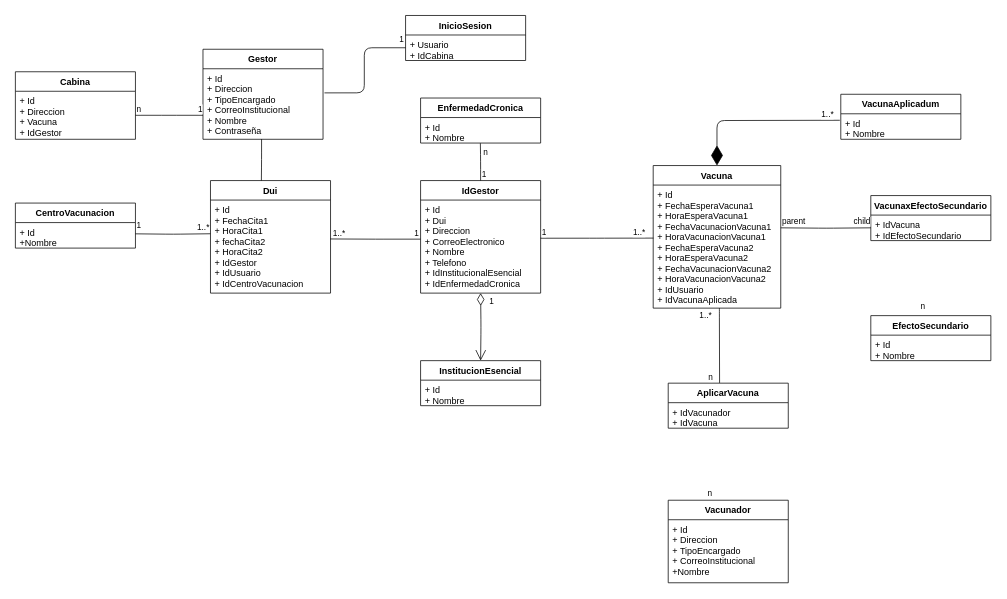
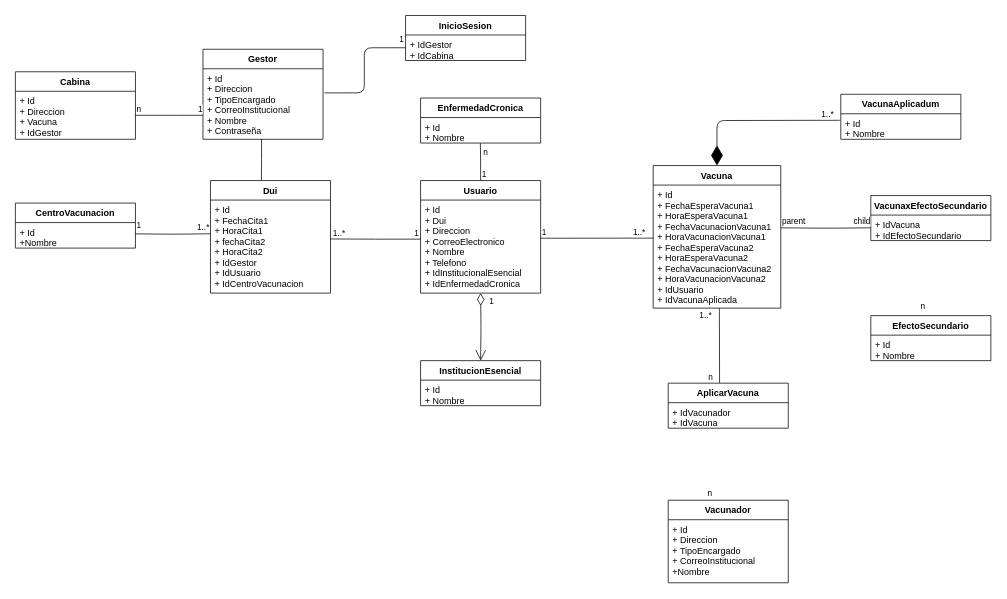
  <mxCell id="0" />
  <mxCell id="1" parent="0" />
  <mxCell id="2" value="InicioSesion" style="swimlane;fontStyle=1;align=center;verticalAlign=top;childLayout=stackLayout;horizontal=1;startSize=26;horizontalStack=0;resizeParent=1;resizeParentMax=0;resizeLast=0;collapsible=1;marginBottom=0;" vertex="1" parent="1"><mxGeometry x="540" y="20" width="160" height="60" as="geometry" /></mxCell>
- <mxCell id="3" value="+ Usuario&#10;+ IdCabina" style="text;strokeColor=none;fillColor=none;align=left;verticalAlign=top;spacingLeft=4;spacingRight=4;overflow=hidden;rotatable=0;points=[[0,0.5],[1,0.5]];portConstraint=eastwest;" vertex="1" parent="2"><mxGeometry y="26" width="160" height="34" as="geometry" /></mxCell>
+ <mxCell id="3" value="+ IdGestor&#10;+ IdCabina" style="text;strokeColor=none;fillColor=none;align=left;verticalAlign=top;spacingLeft=4;spacingRight=4;overflow=hidden;rotatable=0;points=[[0,0.5],[1,0.5]];portConstraint=eastwest;" vertex="1" parent="2"><mxGeometry y="26" width="160" height="34" as="geometry" /></mxCell>
  <mxCell id="4" value="Cabina" style="swimlane;fontStyle=1;align=center;verticalAlign=top;childLayout=stackLayout;horizontal=1;startSize=26;horizontalStack=0;resizeParent=1;resizeParentMax=0;resizeLast=0;collapsible=1;marginBottom=0;" vertex="1" parent="1"><mxGeometry x="20" y="95" width="160" height="90" as="geometry" /></mxCell>
  <mxCell id="5" value="+ Id&#10;+ Direccion&#10;+ Vacuna&#10;+ IdGestor" style="text;strokeColor=none;fillColor=none;align=left;verticalAlign=top;spacingLeft=4;spacingRight=4;overflow=hidden;rotatable=0;points=[[0,0.5],[1,0.5]];portConstraint=eastwest;" vertex="1" parent="4"><mxGeometry y="26" width="160" height="64" as="geometry" /></mxCell>
  <mxCell id="6" value="CentroVacunacion" style="swimlane;fontStyle=1;align=center;verticalAlign=top;childLayout=stackLayout;horizontal=1;startSize=26;horizontalStack=0;resizeParent=1;resizeParentMax=0;resizeLast=0;collapsible=1;marginBottom=0;" vertex="1" parent="1"><mxGeometry x="20" y="270" width="160" height="60" as="geometry" /></mxCell>
  <mxCell id="7" value="+ Id&#10;+Nombre" style="text;strokeColor=none;fillColor=none;align=left;verticalAlign=top;spacingLeft=4;spacingRight=4;overflow=hidden;rotatable=0;points=[[0,0.5],[1,0.5]];portConstraint=eastwest;" vertex="1" parent="6"><mxGeometry y="26" width="160" height="34" as="geometry" /></mxCell>
  <mxCell id="8" value="Dui" style="swimlane;fontStyle=1;align=center;verticalAlign=top;childLayout=stackLayout;horizontal=1;startSize=26;horizontalStack=0;resizeParent=1;resizeParentMax=0;resizeLast=0;collapsible=1;marginBottom=0;" vertex="1" parent="1"><mxGeometry x="280" y="240" width="160" height="150" as="geometry" /></mxCell>
  <mxCell id="9" value="+ Id&#10;+ FechaCita1&#10;+ HoraCita1&#10;+ fechaCita2&#10;+ HoraCita2&#10;+ IdGestor&#10;+ IdUsuario&#10;+ IdCentroVacunacion" style="text;strokeColor=none;fillColor=none;align=left;verticalAlign=top;spacingLeft=4;spacingRight=4;overflow=hidden;rotatable=0;points=[[0,0.5],[1,0.5]];portConstraint=eastwest;" vertex="1" parent="8"><mxGeometry y="26" width="160" height="124" as="geometry" /></mxCell>
  <mxCell id="10" value="EfectoSecundario" style="swimlane;fontStyle=1;align=center;verticalAlign=top;childLayout=stackLayout;horizontal=1;startSize=26;horizontalStack=0;resizeParent=1;resizeParentMax=0;resizeLast=0;collapsible=1;marginBottom=0;" vertex="1" parent="1"><mxGeometry x="1160" y="420" width="160" height="60" as="geometry" /></mxCell>
  <mxCell id="11" value="+ Id&#10;+ Nombre" style="text;strokeColor=none;fillColor=none;align=left;verticalAlign=top;spacingLeft=4;spacingRight=4;overflow=hidden;rotatable=0;points=[[0,0.5],[1,0.5]];portConstraint=eastwest;" vertex="1" parent="10"><mxGeometry y="26" width="160" height="34" as="geometry" /></mxCell>
  <mxCell id="12" value="Gestor" style="swimlane;fontStyle=1;align=center;verticalAlign=top;childLayout=stackLayout;horizontal=1;startSize=26;horizontalStack=0;resizeParent=1;resizeParentMax=0;resizeLast=0;collapsible=1;marginBottom=0;" vertex="1" parent="1"><mxGeometry x="270" y="65" width="160" height="120" as="geometry" /></mxCell>
  <mxCell id="13" value="+ Id&#10;+ Direccion&#10;+ TipoEncargado&#10;+ CorreoInstitucional&#10;+ Nombre&#10;+ Contraseña" style="text;strokeColor=none;fillColor=none;align=left;verticalAlign=top;spacingLeft=4;spacingRight=4;overflow=hidden;rotatable=0;points=[[0,0.5],[1,0.5]];portConstraint=eastwest;" vertex="1" parent="12"><mxGeometry y="26" width="160" height="94" as="geometry" /></mxCell>
  <mxCell id="14" value="InstitucionEsencial" style="swimlane;fontStyle=1;align=center;verticalAlign=top;childLayout=stackLayout;horizontal=1;startSize=26;horizontalStack=0;resizeParent=1;resizeParentMax=0;resizeLast=0;collapsible=1;marginBottom=0;" vertex="1" parent="1"><mxGeometry x="560" y="480" width="160" height="60" as="geometry" /></mxCell>
  <mxCell id="15" value="+ Id&#10;+ Nombre" style="text;strokeColor=none;fillColor=none;align=left;verticalAlign=top;spacingLeft=4;spacingRight=4;overflow=hidden;rotatable=0;points=[[0,0.5],[1,0.5]];portConstraint=eastwest;" vertex="1" parent="14"><mxGeometry y="26" width="160" height="34" as="geometry" /></mxCell>
- <mxCell id="16" value="IdGestor" style="swimlane;fontStyle=1;align=center;verticalAlign=top;childLayout=stackLayout;horizontal=1;startSize=26;horizontalStack=0;resizeParent=1;resizeParentMax=0;resizeLast=0;collapsible=1;marginBottom=0;" vertex="1" parent="1"><mxGeometry x="560" y="240" width="160" height="150" as="geometry" /></mxCell>
+ <mxCell id="16" value="Usuario" style="swimlane;fontStyle=1;align=center;verticalAlign=top;childLayout=stackLayout;horizontal=1;startSize=26;horizontalStack=0;resizeParent=1;resizeParentMax=0;resizeLast=0;collapsible=1;marginBottom=0;" vertex="1" parent="1"><mxGeometry x="560" y="240" width="160" height="150" as="geometry" /></mxCell>
  <mxCell id="17" value="+ Id&#10;+ Dui&#10;+ Direccion&#10;+ CorreoElectronico&#10;+ Nombre&#10;+ Telefono&#10;+ IdInstitucionalEsencial&#10;+ IdEnfermedadCronica" style="text;strokeColor=none;fillColor=none;align=left;verticalAlign=top;spacingLeft=4;spacingRight=4;overflow=hidden;rotatable=0;points=[[0,0.5],[1,0.5]];portConstraint=eastwest;" vertex="1" parent="16"><mxGeometry y="26" width="160" height="124" as="geometry" /></mxCell>
  <mxCell id="18" value="Vacuna" style="swimlane;fontStyle=1;align=center;verticalAlign=top;childLayout=stackLayout;horizontal=1;startSize=26;horizontalStack=0;resizeParent=1;resizeParentMax=0;resizeLast=0;collapsible=1;marginBottom=0;" vertex="1" parent="1"><mxGeometry x="870" y="220" width="170" height="190" as="geometry" /></mxCell>
  <mxCell id="19" value="+ Id&#10;+ FechaEsperaVacuna1&#10;+ HoraEsperaVacuna1&#10;+ FechaVacunacionVacuna1&#10;+ HoraVacunacionVacuna1&#10;+ FechaEsperaVacuna2&#10;+ HoraEsperaVacuna2&#10;+ FechaVacunacionVacuna2&#10;+ HoraVacunacionVacuna2&#10;+ IdUsuario&#10;+ IdVacunaAplicada" style="text;strokeColor=none;fillColor=none;align=left;verticalAlign=top;spacingLeft=4;spacingRight=4;overflow=hidden;rotatable=0;points=[[0,0.5],[1,0.5]];portConstraint=eastwest;" vertex="1" parent="18"><mxGeometry y="26" width="170" height="164" as="geometry" /></mxCell>
  <mxCell id="20" value="VacunaAplicadum" style="swimlane;fontStyle=1;align=center;verticalAlign=top;childLayout=stackLayout;horizontal=1;startSize=26;horizontalStack=0;resizeParent=1;resizeParentMax=0;resizeLast=0;collapsible=1;marginBottom=0;" vertex="1" parent="1"><mxGeometry x="1120" y="125" width="160" height="60" as="geometry" /></mxCell>
  <mxCell id="21" value="+ Id&#10;+ Nombre" style="text;strokeColor=none;fillColor=none;align=left;verticalAlign=top;spacingLeft=4;spacingRight=4;overflow=hidden;rotatable=0;points=[[0,0.5],[1,0.5]];portConstraint=eastwest;" vertex="1" parent="20"><mxGeometry y="26" width="160" height="34" as="geometry" /></mxCell>
  <mxCell id="22" value="Vacunador" style="swimlane;fontStyle=1;align=center;verticalAlign=top;childLayout=stackLayout;horizontal=1;startSize=26;horizontalStack=0;resizeParent=1;resizeParentMax=0;resizeLast=0;collapsible=1;marginBottom=0;" vertex="1" parent="1"><mxGeometry x="890" y="666" width="160" height="110" as="geometry" /></mxCell>
  <mxCell id="23" value="+ Id&#10;+ Direccion&#10;+ TipoEncargado&#10;+ CorreoInstitucional&#10;+Nombre" style="text;strokeColor=none;fillColor=none;align=left;verticalAlign=top;spacingLeft=4;spacingRight=4;overflow=hidden;rotatable=0;points=[[0,0.5],[1,0.5]];portConstraint=eastwest;" vertex="1" parent="22"><mxGeometry y="26" width="160" height="84" as="geometry" /></mxCell>
  <mxCell id="24" value="VacunaxEfectoSecundario" style="swimlane;fontStyle=1;align=center;verticalAlign=top;childLayout=stackLayout;horizontal=1;startSize=26;horizontalStack=0;resizeParent=1;resizeParentMax=0;resizeLast=0;collapsible=1;marginBottom=0;" vertex="1" parent="1"><mxGeometry x="1160" y="260" width="160" height="60" as="geometry" /></mxCell>
  <mxCell id="25" value="+ IdVacuna&#10;+ IdEfectoSecundario" style="text;strokeColor=none;fillColor=none;align=left;verticalAlign=top;spacingLeft=4;spacingRight=4;overflow=hidden;rotatable=0;points=[[0,0.5],[1,0.5]];portConstraint=eastwest;" vertex="1" parent="24"><mxGeometry y="26" width="160" height="34" as="geometry" /></mxCell>
  <mxCell id="26" value="AplicarVacuna" style="swimlane;fontStyle=1;align=center;verticalAlign=top;childLayout=stackLayout;horizontal=1;startSize=26;horizontalStack=0;resizeParent=1;resizeParentMax=0;resizeLast=0;collapsible=1;marginBottom=0;" vertex="1" parent="1"><mxGeometry x="890" y="510" width="160" height="60" as="geometry" /></mxCell>
  <mxCell id="27" value="+ IdVacunador&#10;+ IdVacuna" style="text;strokeColor=none;fillColor=none;align=left;verticalAlign=top;spacingLeft=4;spacingRight=4;overflow=hidden;rotatable=0;points=[[0,0.5],[1,0.5]];portConstraint=eastwest;" vertex="1" parent="26"><mxGeometry y="26" width="160" height="34" as="geometry" /></mxCell>
  <mxCell id="28" value="EnfermedadCronica" style="swimlane;fontStyle=1;align=center;verticalAlign=top;childLayout=stackLayout;horizontal=1;startSize=26;horizontalStack=0;resizeParent=1;resizeParentMax=0;resizeLast=0;collapsible=1;marginBottom=0;" vertex="1" parent="1"><mxGeometry x="560" y="130" width="160" height="60" as="geometry" /></mxCell>
  <mxCell id="29" value="+ Id&#10;+ Nombre" style="text;strokeColor=none;fillColor=none;align=left;verticalAlign=top;spacingLeft=4;spacingRight=4;overflow=hidden;rotatable=0;points=[[0,0.5],[1,0.5]];portConstraint=eastwest;" vertex="1" parent="28"><mxGeometry y="26" width="160" height="34" as="geometry" /></mxCell>
  <mxCell id="30" value="" style="endArrow=none;html=1;edgeStyle=orthogonalEdgeStyle;entryX=-0.001;entryY=0.362;entryDx=0;entryDy=0;entryPerimeter=0;" edge="1" parent="1" target="9"><mxGeometry relative="1" as="geometry"><mxPoint x="180" y="311" as="sourcePoint" /><mxPoint x="700" y="440" as="targetPoint" /><Array as="points" /></mxGeometry></mxCell>
  <mxCell id="31" value="1" style="edgeLabel;resizable=0;html=1;align=left;verticalAlign=bottom;" connectable="0" vertex="1" parent="30"><mxGeometry x="-1" relative="1" as="geometry"><mxPoint y="-3" as="offset" /></mxGeometry></mxCell>
  <mxCell id="32" value="1..*" style="edgeLabel;resizable=0;html=1;align=right;verticalAlign=bottom;" connectable="0" vertex="1" parent="30"><mxGeometry x="1" relative="1" as="geometry" /></mxCell>
  <mxCell id="33" value="" style="endArrow=none;html=1;edgeStyle=orthogonalEdgeStyle;" edge="1" parent="1" source="5"><mxGeometry relative="1" as="geometry"><mxPoint x="540" y="440" as="sourcePoint" /><mxPoint x="270" y="153" as="targetPoint" /></mxGeometry></mxCell>
  <mxCell id="34" value="n" style="edgeLabel;resizable=0;html=1;align=left;verticalAlign=bottom;" connectable="0" vertex="1" parent="33"><mxGeometry x="-1" relative="1" as="geometry" /></mxCell>
  <mxCell id="35" value="1" style="edgeLabel;resizable=0;html=1;align=right;verticalAlign=bottom;" connectable="0" vertex="1" parent="33"><mxGeometry x="1" relative="1" as="geometry" /></mxCell>
  <mxCell id="36" value="" style="endArrow=none;html=1;edgeStyle=orthogonalEdgeStyle;exitX=0.488;exitY=0.997;exitDx=0;exitDy=0;exitPerimeter=0;entryX=0.424;entryY=0;entryDx=0;entryDy=0;entryPerimeter=0;" edge="1" parent="1" source="13" target="8"><mxGeometry relative="1" as="geometry"><mxPoint x="540" y="350" as="sourcePoint" /><mxPoint x="700" y="350" as="targetPoint" /><Array as="points"><mxPoint x="348" y="212" /><mxPoint x="348" y="212" /></Array></mxGeometry></mxCell>
  <mxCell id="37" value="" style="endArrow=none;html=1;edgeStyle=orthogonalEdgeStyle;exitX=1.012;exitY=0.342;exitDx=0;exitDy=0;exitPerimeter=0;entryX=0;entryY=0.5;entryDx=0;entryDy=0;" edge="1" parent="1" source="13" target="3"><mxGeometry relative="1" as="geometry"><mxPoint x="410" y="80" as="sourcePoint" /><mxPoint x="510" y="60" as="targetPoint" /></mxGeometry></mxCell>
  <mxCell id="38" value="" style="endArrow=none;html=1;edgeStyle=orthogonalEdgeStyle;exitX=0.5;exitY=0;exitDx=0;exitDy=0;entryX=0.498;entryY=1.007;entryDx=0;entryDy=0;entryPerimeter=0;" edge="1" parent="1" source="16" target="29"><mxGeometry relative="1" as="geometry"><mxPoint x="560" y="200" as="sourcePoint" /><mxPoint x="720" y="200" as="targetPoint" /></mxGeometry></mxCell>
  <mxCell id="39" value="1" style="edgeLabel;resizable=0;html=1;align=left;verticalAlign=bottom;" connectable="0" vertex="1" parent="38"><mxGeometry x="-1" relative="1" as="geometry" /></mxCell>
  <mxCell id="40" value="n" style="edgeLabel;resizable=0;html=1;align=right;verticalAlign=bottom;" connectable="0" vertex="1" parent="38"><mxGeometry x="1" relative="1" as="geometry"><mxPoint x="10.32" y="19.81" as="offset" /></mxGeometry></mxCell>
  <mxCell id="41" value="" style="endArrow=none;html=1;edgeStyle=orthogonalEdgeStyle;exitX=0;exitY=0.42;exitDx=0;exitDy=0;exitPerimeter=0;entryX=0.998;entryY=0.418;entryDx=0;entryDy=0;entryPerimeter=0;" edge="1" parent="1" source="17" target="9"><mxGeometry relative="1" as="geometry"><mxPoint x="490" y="340" as="sourcePoint" /><mxPoint x="650" y="340" as="targetPoint" /></mxGeometry></mxCell>
  <mxCell id="42" value="1" style="edgeLabel;resizable=0;html=1;align=left;verticalAlign=bottom;" connectable="0" vertex="1" parent="41"><mxGeometry x="-1" relative="1" as="geometry"><mxPoint x="-10" as="offset" /></mxGeometry></mxCell>
  <mxCell id="43" value="1..*" style="edgeLabel;resizable=0;html=1;align=right;verticalAlign=bottom;" connectable="0" vertex="1" parent="41"><mxGeometry x="1" relative="1" as="geometry"><mxPoint x="20.58" as="offset" /></mxGeometry></mxCell>
  <mxCell id="44" value="" style="endArrow=none;html=1;edgeStyle=orthogonalEdgeStyle;entryX=0.002;entryY=0.431;entryDx=0;entryDy=0;entryPerimeter=0;exitX=0.999;exitY=0.41;exitDx=0;exitDy=0;exitPerimeter=0;" edge="1" parent="1" source="17" target="19"><mxGeometry relative="1" as="geometry"><mxPoint x="719" y="317" as="sourcePoint" /><mxPoint x="930" y="350" as="targetPoint" /></mxGeometry></mxCell>
  <mxCell id="45" value="1" style="edgeLabel;resizable=0;html=1;align=left;verticalAlign=bottom;" connectable="0" vertex="1" parent="44"><mxGeometry x="-1" relative="1" as="geometry" /></mxCell>
  <mxCell id="46" value="1..*" style="edgeLabel;resizable=0;html=1;align=right;verticalAlign=bottom;" connectable="0" vertex="1" parent="44"><mxGeometry x="1" relative="1" as="geometry"><mxPoint x="-10.37" as="offset" /></mxGeometry></mxCell>
  <mxCell id="47" value="" style="endArrow=none;html=1;edgeStyle=orthogonalEdgeStyle;entryX=0;entryY=0.5;entryDx=0;entryDy=0;" edge="1" parent="1" target="25"><mxGeometry relative="1" as="geometry"><mxPoint x="1040" y="303" as="sourcePoint" /><mxPoint x="1200" y="270" as="targetPoint" /></mxGeometry></mxCell>
  <mxCell id="48" value="parent" style="edgeLabel;resizable=0;html=1;align=left;verticalAlign=bottom;" connectable="0" vertex="1" parent="47"><mxGeometry x="-1" relative="1" as="geometry" /></mxCell>
  <mxCell id="49" value="child" style="edgeLabel;resizable=0;html=1;align=right;verticalAlign=bottom;" connectable="0" vertex="1" parent="47"><mxGeometry x="1" relative="1" as="geometry" /></mxCell>
  <mxCell id="50" value="" style="endArrow=none;html=1;edgeStyle=orthogonalEdgeStyle;exitX=0.519;exitY=1;exitDx=0;exitDy=0;exitPerimeter=0;entryX=0.428;entryY=-0.006;entryDx=0;entryDy=0;entryPerimeter=0;" edge="1" parent="1" source="19" target="26"><mxGeometry relative="1" as="geometry"><mxPoint x="950" y="530" as="sourcePoint" /><mxPoint x="1110" y="530" as="targetPoint" /><Array as="points"><mxPoint x="958" y="412" /><mxPoint x="959" y="412" /></Array></mxGeometry></mxCell>
  <mxCell id="51" value="1..*" style="edgeLabel;resizable=0;html=1;align=left;verticalAlign=bottom;" connectable="0" vertex="1" parent="50"><mxGeometry x="-1" relative="1" as="geometry"><mxPoint x="-28.23" y="18.03" as="offset" /></mxGeometry></mxCell>
  <mxCell id="52" value="n" style="edgeLabel;resizable=0;html=1;align=right;verticalAlign=bottom;" connectable="0" vertex="1" parent="50"><mxGeometry x="1" relative="1" as="geometry"><mxPoint x="-8.48" as="offset" /></mxGeometry></mxCell>
  <mxCell id="53" value="1" style="edgeLabel;resizable=0;html=1;align=left;verticalAlign=bottom;" connectable="0" vertex="1" parent="1"><mxGeometry x="520" y="50" as="geometry"><mxPoint x="10" y="10" as="offset" /></mxGeometry></mxCell>
  <mxCell id="54" value="1" style="endArrow=open;html=1;endSize=12;startArrow=diamondThin;startSize=14;startFill=0;edgeStyle=orthogonalEdgeStyle;align=left;verticalAlign=bottom;entryX=0.5;entryY=0;entryDx=0;entryDy=0;" edge="1" parent="1" target="14"><mxGeometry x="-0.556" y="10" relative="1" as="geometry"><mxPoint x="640" y="390" as="sourcePoint" /><mxPoint x="800" y="400" as="targetPoint" /><mxPoint as="offset" /></mxGeometry></mxCell>
  <mxCell id="55" value="" style="endArrow=diamondThin;endFill=1;endSize=24;html=1;entryX=0.5;entryY=0;entryDx=0;entryDy=0;exitX=-0.008;exitY=0.254;exitDx=0;exitDy=0;exitPerimeter=0;" edge="1" parent="1" source="21" target="18"><mxGeometry width="160" relative="1" as="geometry"><mxPoint x="770" y="450" as="sourcePoint" /><mxPoint x="930" y="450" as="targetPoint" /><Array as="points"><mxPoint x="955" y="160" /></Array></mxGeometry></mxCell>
  <mxCell id="56" value="1..*" style="edgeLabel;resizable=0;html=1;align=right;verticalAlign=bottom;" connectable="0" vertex="1" parent="1"><mxGeometry x="880.001" y="340.004" as="geometry"><mxPoint x="231" y="-180" as="offset" /></mxGeometry></mxCell>
  <mxCell id="57" value="n" style="edgeLabel;resizable=0;html=1;align=right;verticalAlign=bottom;" connectable="0" vertex="1" parent="1"><mxGeometry x="955.001" y="519.999" as="geometry"><mxPoint x="-6" y="145" as="offset" /></mxGeometry></mxCell>
  <mxCell id="58" value="n" style="edgeLabel;resizable=0;html=1;align=right;verticalAlign=bottom;" connectable="0" vertex="1" parent="1"><mxGeometry x="980.001" y="609.999" as="geometry"><mxPoint x="253" y="-194" as="offset" /></mxGeometry></mxCell>
